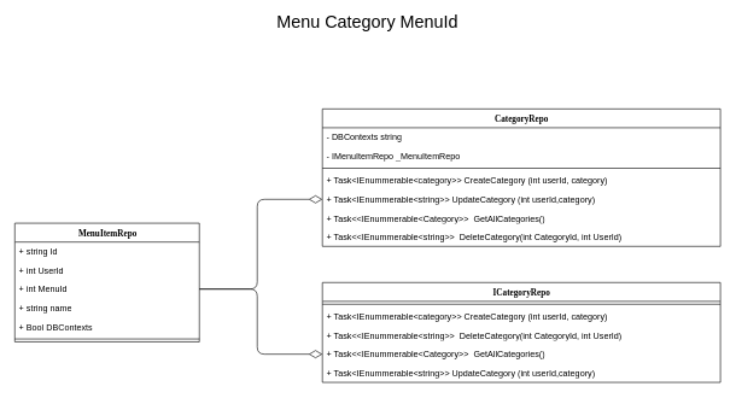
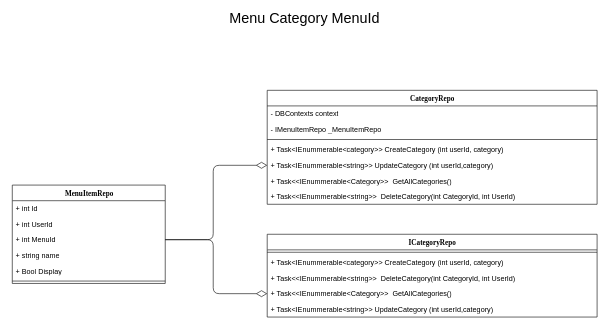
  <mxCell id="0" />
  <mxCell id="1" parent="0" />
  <mxCell id="2" value="&lt;font style=&quot;font-size: 24px&quot;&gt;Menu Category MenuId&lt;br&gt;&lt;/font&gt;" style="text;html=1;strokeColor=none;fillColor=none;align=center;verticalAlign=middle;whiteSpace=wrap;rounded=0;" vertex="1" parent="1"><mxGeometry x="355" y="20" width="305" height="20" as="geometry" /></mxCell>
  <mxCell id="3" value="ICategoryRepo" style="swimlane;html=1;fontStyle=1;align=center;verticalAlign=top;childLayout=stackLayout;horizontal=1;startSize=26;horizontalStack=0;resizeParent=1;resizeLast=0;collapsible=1;marginBottom=0;swimlaneFillColor=#ffffff;rounded=0;shadow=0;comic=0;labelBackgroundColor=none;strokeWidth=1;fillColor=none;fontFamily=Verdana;fontSize=12" vertex="1" parent="1"><mxGeometry x="445" y="390" width="550" height="138" as="geometry" /></mxCell>
  <mxCell id="4" value="" style="line;html=1;strokeWidth=1;fillColor=none;align=left;verticalAlign=middle;spacingTop=-1;spacingLeft=3;spacingRight=3;rotatable=0;labelPosition=right;points=[];portConstraint=eastwest;" vertex="1" parent="3"><mxGeometry y="26" width="550" height="8" as="geometry" /></mxCell>
  <mxCell id="5" value="+ Task&amp;lt;IEnummerable&amp;lt;category&amp;gt;&amp;gt; CreateCategory (int userId, category)" style="text;html=1;strokeColor=none;fillColor=none;align=left;verticalAlign=top;spacingLeft=4;spacingRight=4;whiteSpace=wrap;overflow=hidden;rotatable=0;points=[[0,0.5],[1,0.5]];portConstraint=eastwest;" vertex="1" parent="3"><mxGeometry y="34" width="550" height="26" as="geometry" /></mxCell>
  <mxCell id="6" value="+ Task&amp;lt;&amp;lt;IEnummerable&amp;lt;string&amp;gt;&amp;gt;&amp;nbsp; DeleteCategory(int CategoryId, int UserId)" style="text;html=1;strokeColor=none;fillColor=none;align=left;verticalAlign=top;spacingLeft=4;spacingRight=4;whiteSpace=wrap;overflow=hidden;rotatable=0;points=[[0,0.5],[1,0.5]];portConstraint=eastwest;" vertex="1" parent="3"><mxGeometry y="60" width="550" height="26" as="geometry" /></mxCell>
  <mxCell id="7" value="+ Task&amp;lt;&amp;lt;IEnummerable&amp;lt;Category&amp;gt;&amp;gt;&amp;nbsp; GetAllCategories()" style="text;html=1;strokeColor=none;fillColor=none;align=left;verticalAlign=top;spacingLeft=4;spacingRight=4;whiteSpace=wrap;overflow=hidden;rotatable=0;points=[[0,0.5],[1,0.5]];portConstraint=eastwest;" vertex="1" parent="3"><mxGeometry y="86" width="550" height="26" as="geometry" /></mxCell>
  <mxCell id="8" value="+ Task&amp;lt;IEnummerable&amp;lt;string&amp;gt;&amp;gt; UpdateCategory (int userId,category)" style="text;html=1;strokeColor=none;fillColor=none;align=left;verticalAlign=top;spacingLeft=4;spacingRight=4;whiteSpace=wrap;overflow=hidden;rotatable=0;points=[[0,0.5],[1,0.5]];portConstraint=eastwest;" vertex="1" parent="3"><mxGeometry y="112" width="550" height="26" as="geometry" /></mxCell>
  <mxCell id="9" value="CategoryRepo" style="swimlane;html=1;fontStyle=1;align=center;verticalAlign=top;childLayout=stackLayout;horizontal=1;startSize=26;horizontalStack=0;resizeParent=1;resizeLast=0;collapsible=1;marginBottom=0;swimlaneFillColor=#ffffff;rounded=0;shadow=0;comic=0;labelBackgroundColor=none;strokeWidth=1;fillColor=none;fontFamily=Verdana;fontSize=12" vertex="1" parent="1"><mxGeometry x="445" y="150" width="550" height="190" as="geometry" /></mxCell>
- <mxCell id="10" value="- DBContexts string&lt;br&gt;" style="text;html=1;strokeColor=none;fillColor=none;align=left;verticalAlign=top;spacingLeft=4;spacingRight=4;whiteSpace=wrap;overflow=hidden;rotatable=0;points=[[0,0.5],[1,0.5]];portConstraint=eastwest;" vertex="1" parent="9"><mxGeometry y="26" width="550" height="26" as="geometry" /></mxCell>
+ <mxCell id="10" value="- DBContexts context&lt;br&gt;" style="text;html=1;strokeColor=none;fillColor=none;align=left;verticalAlign=top;spacingLeft=4;spacingRight=4;whiteSpace=wrap;overflow=hidden;rotatable=0;points=[[0,0.5],[1,0.5]];portConstraint=eastwest;" vertex="1" parent="9"><mxGeometry y="26" width="550" height="26" as="geometry" /></mxCell>
  <mxCell id="11" value="- IMenuItemRepo _MenuItemRepo" style="text;html=1;strokeColor=none;fillColor=none;align=left;verticalAlign=top;spacingLeft=4;spacingRight=4;whiteSpace=wrap;overflow=hidden;rotatable=0;points=[[0,0.5],[1,0.5]];portConstraint=eastwest;" vertex="1" parent="9"><mxGeometry y="52" width="550" height="26" as="geometry" /></mxCell>
  <mxCell id="12" value="" style="line;html=1;strokeWidth=1;fillColor=none;align=left;verticalAlign=middle;spacingTop=-1;spacingLeft=3;spacingRight=3;rotatable=0;labelPosition=right;points=[];portConstraint=eastwest;" vertex="1" parent="9"><mxGeometry y="78" width="550" height="8" as="geometry" /></mxCell>
  <mxCell id="13" value="+ Task&amp;lt;IEnummerable&amp;lt;category&amp;gt;&amp;gt; CreateCategory (int userId, category)" style="text;html=1;strokeColor=none;fillColor=none;align=left;verticalAlign=top;spacingLeft=4;spacingRight=4;whiteSpace=wrap;overflow=hidden;rotatable=0;points=[[0,0.5],[1,0.5]];portConstraint=eastwest;" vertex="1" parent="9"><mxGeometry y="86" width="550" height="26" as="geometry" /></mxCell>
  <mxCell id="14" value="+ Task&amp;lt;IEnummerable&amp;lt;string&amp;gt;&amp;gt; UpdateCategory (int userId,category)" style="text;html=1;strokeColor=none;fillColor=none;align=left;verticalAlign=top;spacingLeft=4;spacingRight=4;whiteSpace=wrap;overflow=hidden;rotatable=0;points=[[0,0.5],[1,0.5]];portConstraint=eastwest;" vertex="1" parent="9"><mxGeometry y="112" width="550" height="26" as="geometry" /></mxCell>
  <mxCell id="15" value="+ Task&amp;lt;&amp;lt;IEnummerable&amp;lt;Category&amp;gt;&amp;gt;&amp;nbsp; GetAllCategories()" style="text;html=1;strokeColor=none;fillColor=none;align=left;verticalAlign=top;spacingLeft=4;spacingRight=4;whiteSpace=wrap;overflow=hidden;rotatable=0;points=[[0,0.5],[1,0.5]];portConstraint=eastwest;" vertex="1" parent="9"><mxGeometry y="138" width="550" height="26" as="geometry" /></mxCell>
  <mxCell id="16" value="+ Task&amp;lt;&amp;lt;IEnummerable&amp;lt;string&amp;gt;&amp;gt;&amp;nbsp; DeleteCategory(int CategoryId, int UserId)" style="text;html=1;strokeColor=none;fillColor=none;align=left;verticalAlign=top;spacingLeft=4;spacingRight=4;whiteSpace=wrap;overflow=hidden;rotatable=0;points=[[0,0.5],[1,0.5]];portConstraint=eastwest;" vertex="1" parent="9"><mxGeometry y="164" width="550" height="26" as="geometry" /></mxCell>
  <mxCell id="17" value="MenuItemRepo" style="swimlane;html=1;fontStyle=1;align=center;verticalAlign=top;childLayout=stackLayout;horizontal=1;startSize=26;horizontalStack=0;resizeParent=1;resizeLast=0;collapsible=1;marginBottom=0;swimlaneFillColor=#ffffff;rounded=0;shadow=0;comic=0;labelBackgroundColor=none;strokeWidth=1;fillColor=none;fontFamily=Verdana;fontSize=12" vertex="1" parent="1"><mxGeometry x="20" y="308" width="255" height="164" as="geometry" /></mxCell>
- <mxCell id="18" value="+ string Id" style="text;html=1;strokeColor=none;fillColor=none;align=left;verticalAlign=top;spacingLeft=4;spacingRight=4;whiteSpace=wrap;overflow=hidden;rotatable=0;points=[[0,0.5],[1,0.5]];portConstraint=eastwest;" vertex="1" parent="17"><mxGeometry y="26" width="255" height="26" as="geometry" /></mxCell>
+ <mxCell id="18" value="+ int Id" style="text;html=1;strokeColor=none;fillColor=none;align=left;verticalAlign=top;spacingLeft=4;spacingRight=4;whiteSpace=wrap;overflow=hidden;rotatable=0;points=[[0,0.5],[1,0.5]];portConstraint=eastwest;" vertex="1" parent="17"><mxGeometry y="26" width="255" height="26" as="geometry" /></mxCell>
  <mxCell id="19" value="+ int UserId" style="text;html=1;strokeColor=none;fillColor=none;align=left;verticalAlign=top;spacingLeft=4;spacingRight=4;whiteSpace=wrap;overflow=hidden;rotatable=0;points=[[0,0.5],[1,0.5]];portConstraint=eastwest;" vertex="1" parent="17"><mxGeometry y="52" width="255" height="26" as="geometry" /></mxCell>
  <mxCell id="20" value="+ int MenuId" style="text;html=1;strokeColor=none;fillColor=none;align=left;verticalAlign=top;spacingLeft=4;spacingRight=4;whiteSpace=wrap;overflow=hidden;rotatable=0;points=[[0,0.5],[1,0.5]];portConstraint=eastwest;" vertex="1" parent="17"><mxGeometry y="78" width="255" height="26" as="geometry" /></mxCell>
  <mxCell id="21" value="+ string name" style="text;html=1;strokeColor=none;fillColor=none;align=left;verticalAlign=top;spacingLeft=4;spacingRight=4;whiteSpace=wrap;overflow=hidden;rotatable=0;points=[[0,0.5],[1,0.5]];portConstraint=eastwest;" vertex="1" parent="17"><mxGeometry y="104" width="255" height="26" as="geometry" /></mxCell>
- <mxCell id="22" value="+ Bool DBContexts" style="text;html=1;strokeColor=none;fillColor=none;align=left;verticalAlign=top;spacingLeft=4;spacingRight=4;whiteSpace=wrap;overflow=hidden;rotatable=0;points=[[0,0.5],[1,0.5]];portConstraint=eastwest;" vertex="1" parent="17"><mxGeometry y="130" width="255" height="26" as="geometry" /></mxCell>
+ <mxCell id="22" value="+ Bool Display" style="text;html=1;strokeColor=none;fillColor=none;align=left;verticalAlign=top;spacingLeft=4;spacingRight=4;whiteSpace=wrap;overflow=hidden;rotatable=0;points=[[0,0.5],[1,0.5]];portConstraint=eastwest;" vertex="1" parent="17"><mxGeometry y="130" width="255" height="26" as="geometry" /></mxCell>
  <mxCell id="23" value="" style="line;html=1;strokeWidth=1;fillColor=none;align=left;verticalAlign=middle;spacingTop=-1;spacingLeft=3;spacingRight=3;rotatable=0;labelPosition=right;points=[];portConstraint=eastwest;" vertex="1" parent="17"><mxGeometry y="156" width="255" height="8" as="geometry" /></mxCell>
  <mxCell id="24" style="edgeStyle=orthogonalEdgeStyle;rounded=1;orthogonalLoop=1;jettySize=auto;html=1;exitX=1;exitY=0.5;exitDx=0;exitDy=0;entryX=0;entryY=0.5;entryDx=0;entryDy=0;startArrow=none;startFill=0;startSize=13;endArrow=diamondThin;endFill=0;endSize=16;" edge="1" parent="1" source="20" target="14"><mxGeometry relative="1" as="geometry" /></mxCell>
  <mxCell id="25" style="edgeStyle=orthogonalEdgeStyle;rounded=1;orthogonalLoop=1;jettySize=auto;html=1;exitX=1;exitY=0.5;exitDx=0;exitDy=0;entryX=0;entryY=0.5;entryDx=0;entryDy=0;startArrow=none;startFill=0;startSize=13;endArrow=diamondThin;endFill=0;endSize=16;" edge="1" parent="1" source="20" target="7"><mxGeometry relative="1" as="geometry" /></mxCell>
